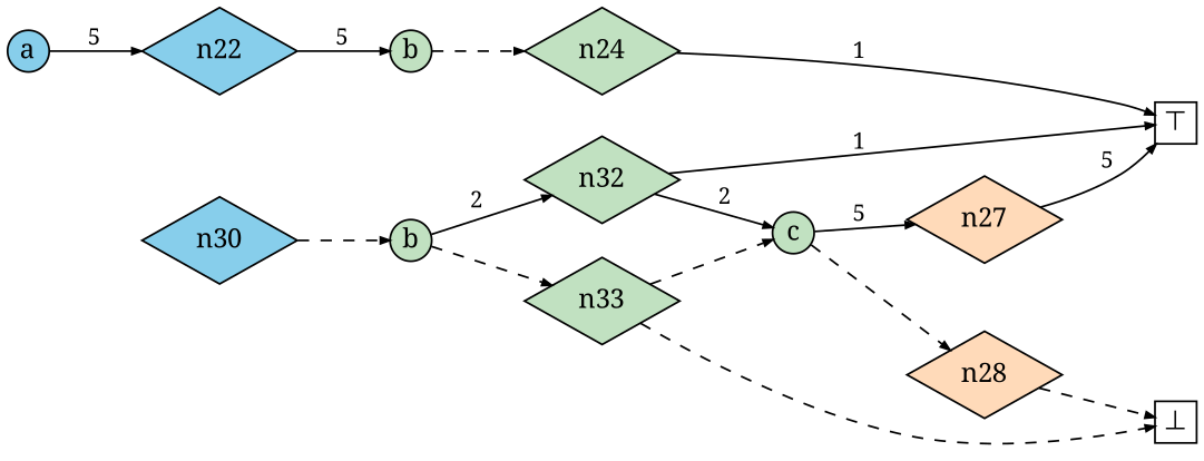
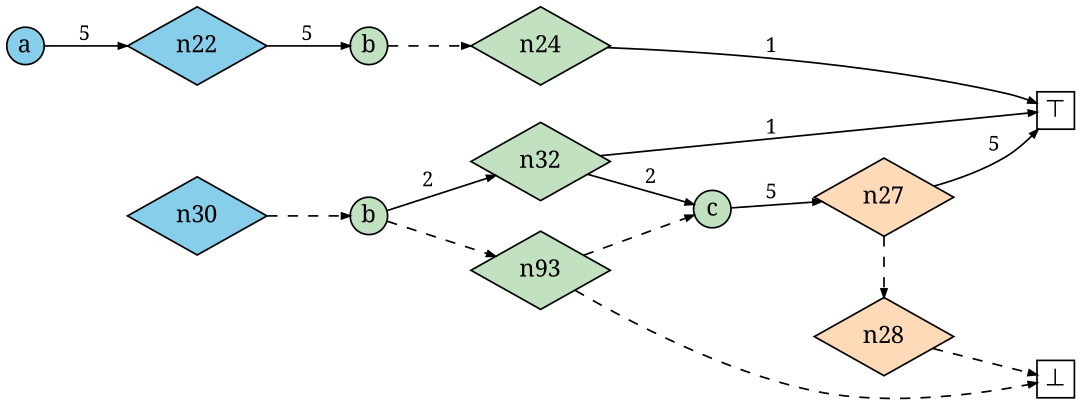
  digraph {
    fontname="Noto Serif"
    rankdir=LR
    node [fillcolor="#C1E1C1" fontname="Noto Serif" shape=diamond style=filled]
    edge [arrowhead=normal arrowsize=0.5 color="#555" fontcolor=black fontname="Noto Serif" fontsize=12 labelangle=-30]
    n27 [fillcolor=peachpuff height=0.15 width=0.15]
    n28 [fillcolor=peachpuff height=0.15 width=0.15]
    n24 [height=0.15 width=0.15]
    n32 [height=0.15 width=0.15]
-   n33 [height=0.15 width=0.15]
+   n33 [height=0.15 width=0.15 label=n93]
    n21 [fillcolor=skyblue fixedsize=true label=a shape=circle width=0.3]
    n22 [fillcolor=skyblue height=0.15 width=0.15]
    n30 [fillcolor=skyblue height=0.15 width=0.15]
    n23 [fixedsize=true label=b shape=circle width=0.3]
    n31 [fixedsize=true label=b shape=circle width=0.3]
    n26 [fixedsize=true label=c shape=circle width=0.3]
    n25 [fixedsize=true height=0.3 label="⊤" shape=box width=0.3 fillcolor="" style=""]
    n29 [fixedsize=true height=0.3 label="⊥" shape=box width=0.3 fillcolor="" style=""]
    subgraph sub_1 {
      rank=same
      n27
      n28
    }
    subgraph sub_2 {
      rank=same
      n24
      n32
      n33
    }
    subgraph sub_3 {
      rank=same
      n23
      n31
    }
    subgraph sub_4 {
      rank=same
      n21
    }
    subgraph sub_5 {
      rank=same
      n22
      n30
    }
    subgraph sub_6 {
      rank=same
      n26
    }
    n27 -> n25 [label=" 5 "]
    n28 -> n29 [style=dashed fontcolor="" fontsize="" labelangle=""]
    n24 -> n25 [label=" 1 "]
    n32 -> n26 [label=" 2 "]
    n32 -> n25 [label=" 1 "]
    n33 -> n26 [style=dashed fontcolor="" fontsize="" labelangle=""]
    n33 -> n29 [style=dashed fontcolor="" fontsize="" labelangle=""]
    n21 -> n22 [label=" 5 "]
    n22 -> n23 [label=" 5 "]
    n30 -> n31 [style=dashed fontcolor="" fontsize="" labelangle=""]
    n23 -> n24 [style=dashed fontcolor="" fontsize="" labelangle=""]
    n31 -> n32 [label=" 2 "]
    n31 -> n33 [style=dashed fontcolor="" fontsize="" labelangle=""]
    n26 -> n27 [label=" 5 "]
-   n26 -> n28 [style=dashed fontcolor="" fontsize="" labelangle=""]
+   n27 -> n28 [style=dashed fontcolor="" fontsize="" labelangle=""]
  }
